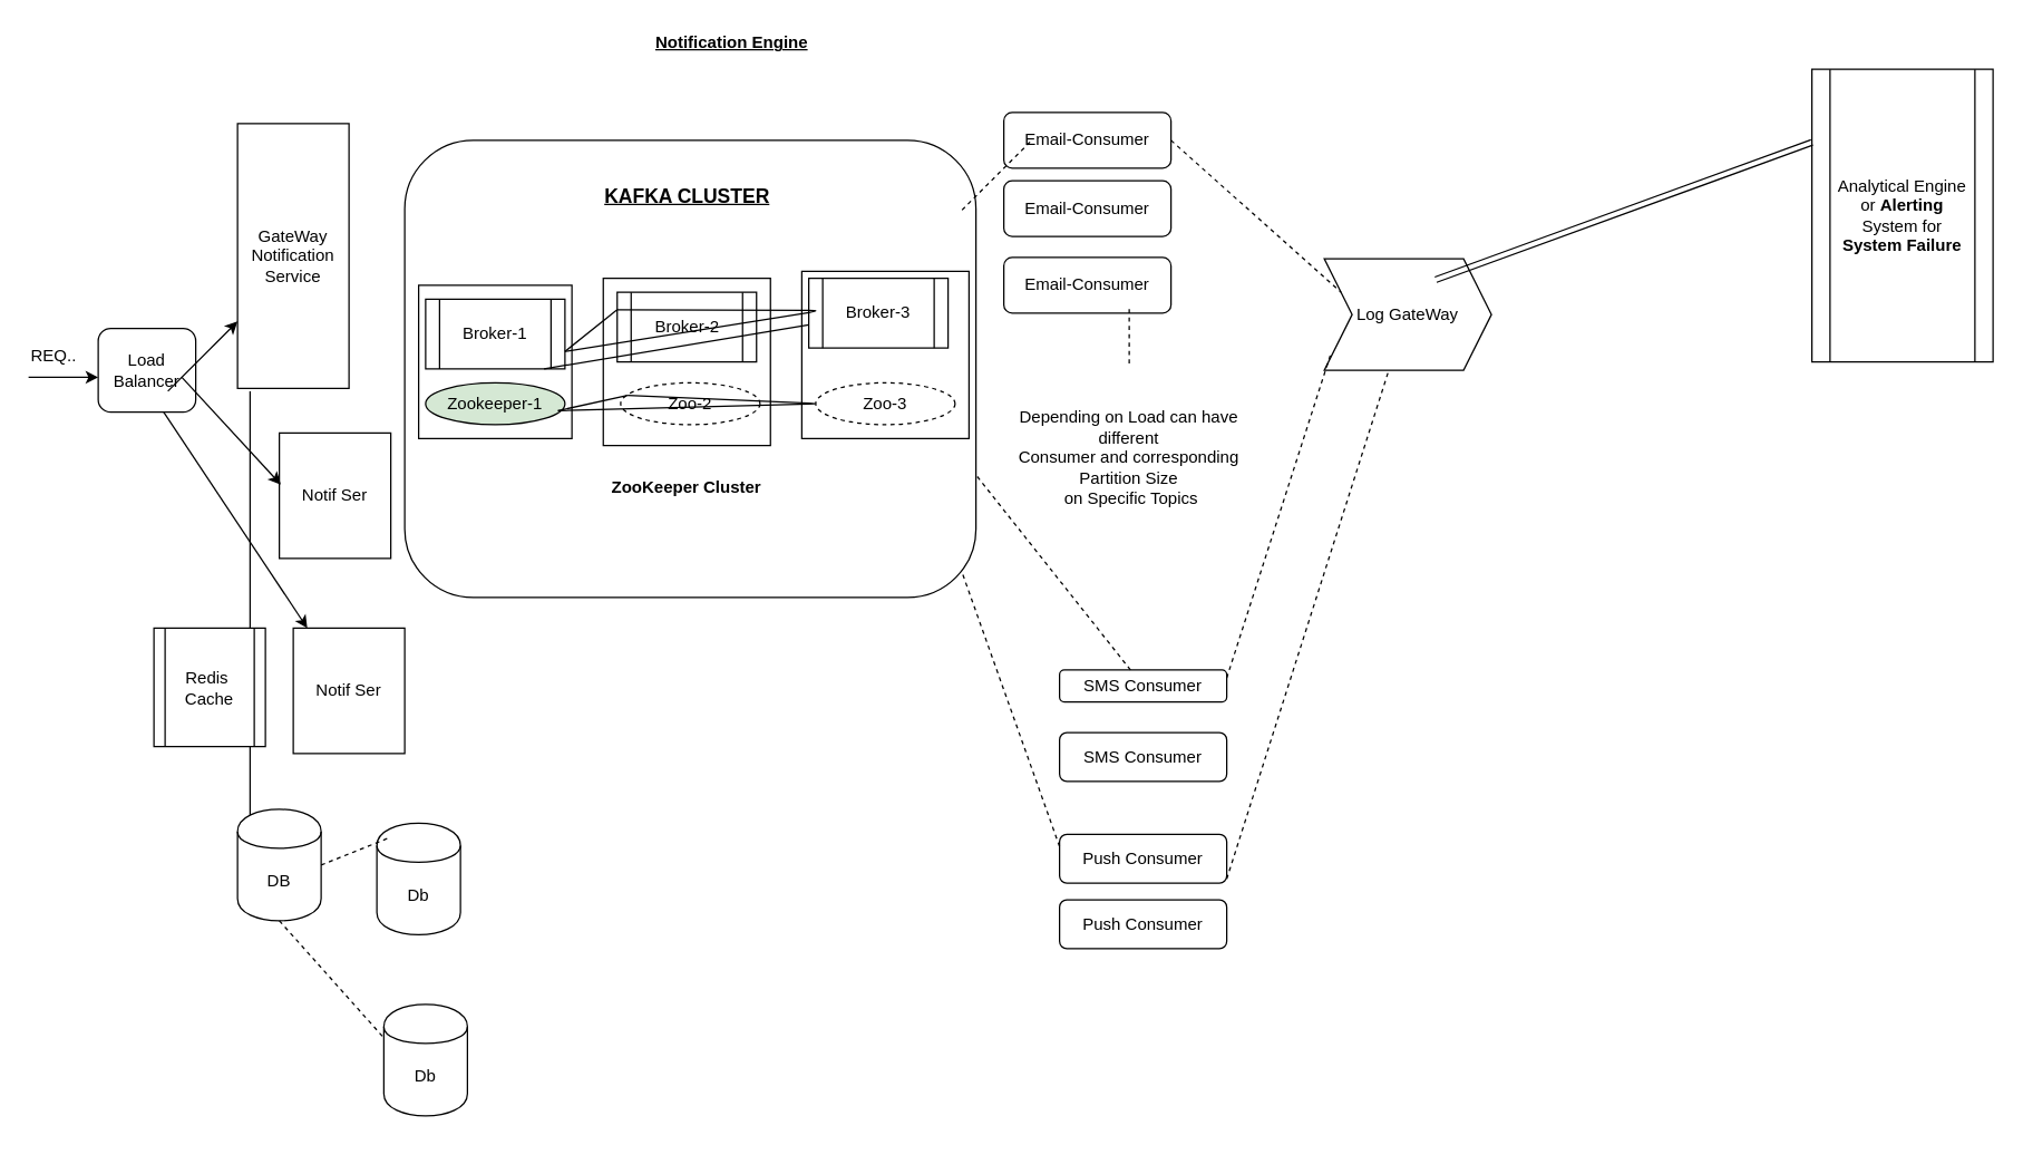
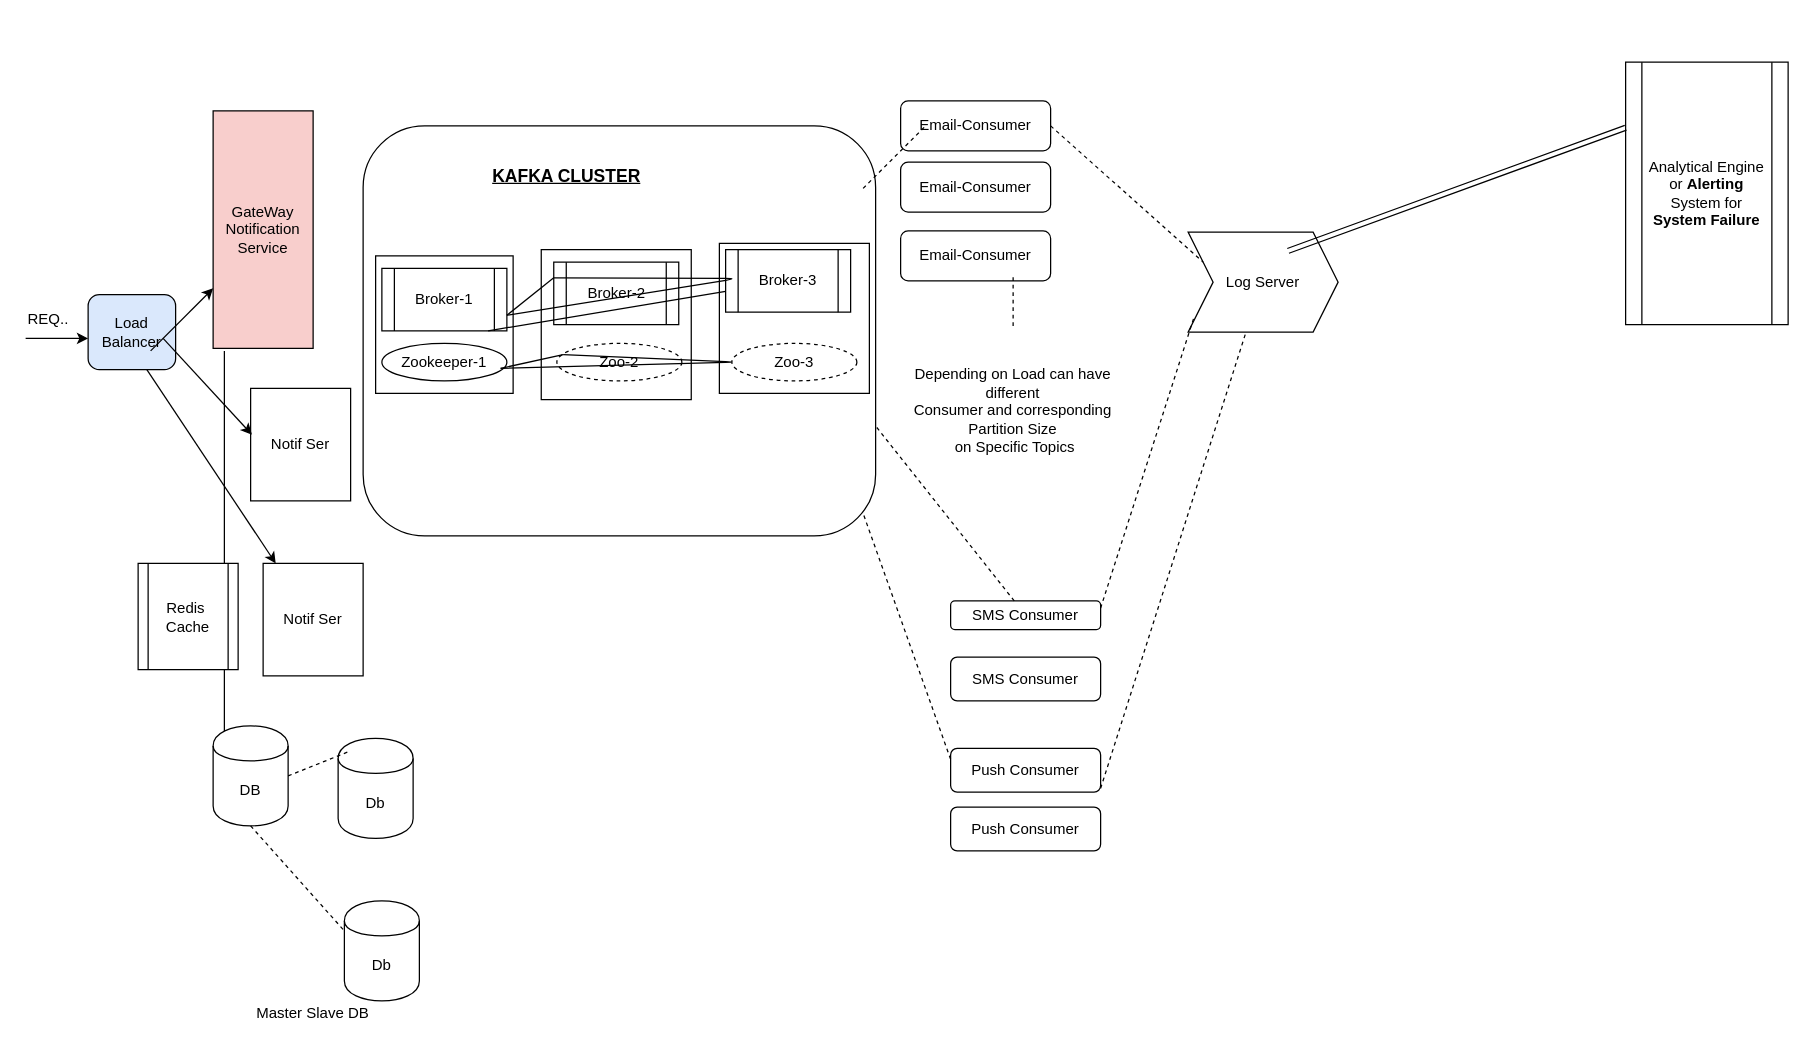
  <mxCell id="0" />
  <mxCell id="1" parent="0" />
- <mxCell id="2" value="Load Balancer" style="rounded=1;whiteSpace=wrap;html=1;" vertex="1" parent="1"><mxGeometry x="70" y="235" width="70" height="60" as="geometry" /></mxCell>
+ <mxCell id="2" value="Load Balancer" style="rounded=1;whiteSpace=wrap;html=1;fillColor=#dae8fc;" vertex="1" parent="1"><mxGeometry x="70" y="235" width="70" height="60" as="geometry" /></mxCell>
  <mxCell id="3" value="Notif Ser" style="rounded=0;whiteSpace=wrap;html=1;" vertex="1" parent="1"><mxGeometry x="210" y="450" width="80" height="90" as="geometry" /></mxCell>
  <mxCell id="4" value="Notif Ser" style="rounded=0;whiteSpace=wrap;html=1;" vertex="1" parent="1"><mxGeometry x="200" y="310" width="80" height="90" as="geometry" /></mxCell>
- <mxCell id="5" value="GateWay&lt;br&gt;Notification Service" style="rounded=0;whiteSpace=wrap;html=1;" vertex="1" parent="1"><mxGeometry x="170" y="88" width="80" height="190" as="geometry" /></mxCell>
+ <mxCell id="5" value="GateWay&lt;br&gt;Notification Service" style="rounded=0;whiteSpace=wrap;html=1;fillColor=#f8cecc;" vertex="1" parent="1"><mxGeometry x="170" y="88" width="80" height="190" as="geometry" /></mxCell>
  <mxCell id="6" value="" style="rounded=1;whiteSpace=wrap;html=1;" vertex="1" parent="1"><mxGeometry x="290" y="100" width="410" height="328" as="geometry" /></mxCell>
  <mxCell id="7" value="" style="whiteSpace=wrap;html=1;aspect=fixed;" vertex="1" parent="1"><mxGeometry x="300" y="204" width="110" height="110" as="geometry" /></mxCell>
- <mxCell id="8" value="&lt;b&gt;&lt;font style=&quot;font-size: 14px&quot;&gt;&lt;u&gt;KAFKA CLUSTER&lt;/u&gt;&lt;/font&gt;&lt;/b&gt;" style="text;html=1;strokeColor=none;fillColor=none;align=center;verticalAlign=middle;whiteSpace=wrap;rounded=0;" vertex="1" parent="1"><mxGeometry x="397.5" y="130" width="190" height="20" as="geometry" /></mxCell>
+ <mxCell id="8" value="&lt;b&gt;&lt;font style=&quot;font-size: 14px&quot;&gt;&lt;u&gt;KAFKA CLUSTER&lt;/u&gt;&lt;/font&gt;&lt;/b&gt;" style="text;html=1;strokeColor=none;fillColor=none;align=center;verticalAlign=middle;whiteSpace=wrap;rounded=0;" vertex="1" parent="1"><mxGeometry x="357.5" y="130" width="190" height="20" as="geometry" /></mxCell>
  <mxCell id="9" value="" style="whiteSpace=wrap;html=1;aspect=fixed;" vertex="1" parent="1"><mxGeometry x="432.5" y="199" width="120" height="120" as="geometry" /></mxCell>
  <mxCell id="10" value="" style="whiteSpace=wrap;html=1;aspect=fixed;" vertex="1" parent="1"><mxGeometry x="575" y="194" width="120" height="120" as="geometry" /></mxCell>
  <mxCell id="11" value="Broker-1" style="shape=process;whiteSpace=wrap;html=1;backgroundOutline=1;" vertex="1" parent="1"><mxGeometry x="305" y="214" width="100" height="50" as="geometry" /></mxCell>
  <mxCell id="12" value="Broker-2" style="shape=process;whiteSpace=wrap;html=1;backgroundOutline=1;" vertex="1" parent="1"><mxGeometry x="442.5" y="209" width="100" height="50" as="geometry" /></mxCell>
  <mxCell id="13" value="Broker-3" style="shape=process;whiteSpace=wrap;html=1;backgroundOutline=1;" vertex="1" parent="1"><mxGeometry x="580" y="199" width="100" height="50" as="geometry" /></mxCell>
- <mxCell id="14" value="Zookeeper-1" style="ellipse;whiteSpace=wrap;html=1;fillColor=#d5e8d4;" vertex="1" parent="1"><mxGeometry x="305" y="274" width="100" height="30" as="geometry" /></mxCell>
+ <mxCell id="14" value="Zookeeper-1" style="ellipse;whiteSpace=wrap;html=1;" vertex="1" parent="1"><mxGeometry x="305" y="274" width="100" height="30" as="geometry" /></mxCell>
  <mxCell id="15" value="Zoo-2" style="ellipse;whiteSpace=wrap;html=1;dashed=1;" vertex="1" parent="1"><mxGeometry x="445" y="274" width="100" height="30" as="geometry" /></mxCell>
  <mxCell id="16" value="Zoo-3" style="ellipse;whiteSpace=wrap;html=1;dashed=1;" vertex="1" parent="1"><mxGeometry x="585" y="274" width="100" height="30" as="geometry" /></mxCell>
  <mxCell id="17" value="" style="endArrow=none;html=1;entryX=0.05;entryY=0.3;entryDx=0;entryDy=0;entryPerimeter=0;" edge="1" parent="1" target="15"><mxGeometry width="50" height="50" relative="1" as="geometry"><mxPoint x="400" y="294" as="sourcePoint" /><mxPoint x="450" y="244" as="targetPoint" /></mxGeometry></mxCell>
  <mxCell id="18" value="" style="endArrow=none;html=1;entryX=0.05;entryY=0.3;entryDx=0;entryDy=0;entryPerimeter=0;" edge="1" parent="1" target="15"><mxGeometry width="50" height="50" relative="1" as="geometry"><mxPoint x="400" y="294" as="sourcePoint" /><mxPoint x="450" y="283" as="targetPoint" /><Array as="points"><mxPoint x="590" y="289" /></Array></mxGeometry></mxCell>
  <mxCell id="19" value="" style="endArrow=none;html=1;" edge="1" parent="1" target="13"><mxGeometry width="50" height="50" relative="1" as="geometry"><mxPoint x="390" y="264" as="sourcePoint" /><mxPoint x="440" y="214" as="targetPoint" /></mxGeometry></mxCell>
  <mxCell id="20" value="" style="endArrow=none;html=1;exitX=1;exitY=0.75;exitDx=0;exitDy=0;entryX=0;entryY=0.25;entryDx=0;entryDy=0;" edge="1" parent="1" source="11" target="12"><mxGeometry width="50" height="50" relative="1" as="geometry"><mxPoint x="390" y="264" as="sourcePoint" /><mxPoint x="440" y="214" as="targetPoint" /></mxGeometry></mxCell>
  <mxCell id="21" value="" style="endArrow=none;html=1;exitX=1;exitY=0.75;exitDx=0;exitDy=0;entryX=0;entryY=0.25;entryDx=0;entryDy=0;" edge="1" parent="1" source="11" target="12"><mxGeometry width="50" height="50" relative="1" as="geometry"><mxPoint x="405" y="251.5" as="sourcePoint" /><mxPoint x="442.5" y="221.5" as="targetPoint" /><Array as="points"><mxPoint x="590" y="222" /></Array></mxGeometry></mxCell>
  <mxCell id="22" value="DB" style="shape=cylinder;whiteSpace=wrap;html=1;boundedLbl=1;backgroundOutline=1;" vertex="1" parent="1"><mxGeometry x="170" y="580" width="60" height="80" as="geometry" /></mxCell>
  <mxCell id="23" value="Db" style="shape=cylinder;whiteSpace=wrap;html=1;boundedLbl=1;backgroundOutline=1;" vertex="1" parent="1"><mxGeometry x="270" y="590" width="60" height="80" as="geometry" /></mxCell>
  <mxCell id="24" value="Db" style="shape=cylinder;whiteSpace=wrap;html=1;boundedLbl=1;backgroundOutline=1;" vertex="1" parent="1"><mxGeometry x="275" y="720" width="60" height="80" as="geometry" /></mxCell>
  <mxCell id="25" value="" style="endArrow=none;dashed=1;html=1;exitX=1;exitY=0.5;exitDx=0;exitDy=0;" edge="1" parent="1" source="22"><mxGeometry width="50" height="50" relative="1" as="geometry"><mxPoint x="230" y="650" as="sourcePoint" /><mxPoint x="280" y="600" as="targetPoint" /></mxGeometry></mxCell>
  <mxCell id="26" value="" style="endArrow=none;dashed=1;html=1;exitX=0.5;exitY=1;exitDx=0;exitDy=0;entryX=0;entryY=0.3;entryDx=0;entryDy=0;" edge="1" parent="1" source="22" target="24"><mxGeometry width="50" height="50" relative="1" as="geometry"><mxPoint x="200" y="700" as="sourcePoint" /><mxPoint x="250" y="650" as="targetPoint" /></mxGeometry></mxCell>
  <mxCell id="27" value="" style="endArrow=none;html=1;exitX=0.15;exitY=0.05;exitDx=0;exitDy=0;exitPerimeter=0;" edge="1" parent="1" source="22"><mxGeometry width="50" height="50" relative="1" as="geometry"><mxPoint x="160" y="330" as="sourcePoint" /><mxPoint x="179" y="280" as="targetPoint" /></mxGeometry></mxCell>
  <mxCell id="28" value="Redis&amp;nbsp;&lt;br&gt;Cache" style="shape=process;whiteSpace=wrap;html=1;backgroundOutline=1;" vertex="1" parent="1"><mxGeometry x="110" y="450" width="80" height="85" as="geometry" /></mxCell>
  <mxCell id="29" value="" style="endArrow=classic;html=1;" edge="1" parent="1"><mxGeometry width="50" height="50" relative="1" as="geometry"><mxPoint x="120" y="280" as="sourcePoint" /><mxPoint x="170" y="230" as="targetPoint" /></mxGeometry></mxCell>
  <mxCell id="30" value="" style="endArrow=classic;html=1;entryX=0.013;entryY=0.411;entryDx=0;entryDy=0;entryPerimeter=0;" edge="1" parent="1" target="4"><mxGeometry width="50" height="50" relative="1" as="geometry"><mxPoint x="130" y="270" as="sourcePoint" /><mxPoint x="180" y="320" as="targetPoint" /></mxGeometry></mxCell>
  <mxCell id="31" value="" style="endArrow=classic;html=1;exitX=0.671;exitY=1;exitDx=0;exitDy=0;exitPerimeter=0;" edge="1" parent="1" source="2" target="3"><mxGeometry width="50" height="50" relative="1" as="geometry"><mxPoint x="120" y="390" as="sourcePoint" /><mxPoint x="170" y="340" as="targetPoint" /></mxGeometry></mxCell>
+ <mxCell id="32" value="Master Slave DB" style="text;html=1;strokeColor=none;fillColor=none;align=center;verticalAlign=middle;whiteSpace=wrap;rounded=0;" vertex="1" parent="1"><mxGeometry x="170" y="800" width="160" height="20" as="geometry" /></mxCell>
  <mxCell id="33" value="" style="endArrow=classic;html=1;" edge="1" parent="1"><mxGeometry width="50" height="50" relative="1" as="geometry"><mxPoint x="20" y="270" as="sourcePoint" /><mxPoint x="70" y="270" as="targetPoint" /></mxGeometry></mxCell>
  <mxCell id="34" value="REQ.." style="text;html=1;resizable=0;points=[];autosize=1;align=left;verticalAlign=top;spacingTop=-4;" vertex="1" parent="1"><mxGeometry x="20" y="245" width="50" height="20" as="geometry" /></mxCell>
  <mxCell id="35" value="Email-Consumer" style="rounded=1;whiteSpace=wrap;html=1;" vertex="1" parent="1"><mxGeometry x="720" y="80" width="120" height="40" as="geometry" /></mxCell>
  <mxCell id="36" value="SMS Consumer" style="rounded=1;whiteSpace=wrap;html=1;" vertex="1" parent="1"><mxGeometry x="760" y="480" width="120" height="23" as="geometry" /></mxCell>
  <mxCell id="37" value="Email-Consumer" style="rounded=1;whiteSpace=wrap;html=1;" vertex="1" parent="1"><mxGeometry x="720" y="129" width="120" height="40" as="geometry" /></mxCell>
  <mxCell id="38" value="Email-Consumer" style="rounded=1;whiteSpace=wrap;html=1;" vertex="1" parent="1"><mxGeometry x="720" y="184" width="120" height="40" as="geometry" /></mxCell>
  <mxCell id="39" value="SMS Consumer" style="rounded=1;whiteSpace=wrap;html=1;" vertex="1" parent="1"><mxGeometry x="760" y="525" width="120" height="35" as="geometry" /></mxCell>
  <mxCell id="40" value="Push Consumer" style="rounded=1;whiteSpace=wrap;html=1;" vertex="1" parent="1"><mxGeometry x="760" y="598" width="120" height="35" as="geometry" /></mxCell>
  <mxCell id="41" value="Push Consumer" style="rounded=1;whiteSpace=wrap;html=1;" vertex="1" parent="1"><mxGeometry x="760" y="645" width="120" height="35" as="geometry" /></mxCell>
  <mxCell id="42" value="" style="endArrow=none;dashed=1;html=1;" edge="1" parent="1"><mxGeometry width="50" height="50" relative="1" as="geometry"><mxPoint x="810" y="260" as="sourcePoint" /><mxPoint x="810" y="220" as="targetPoint" /></mxGeometry></mxCell>
- <mxCell id="43" value="Log GateWay" style="shape=step;perimeter=stepPerimeter;whiteSpace=wrap;html=1;fixedSize=1;" vertex="1" parent="1"><mxGeometry x="950" y="185" width="120" height="80" as="geometry" /></mxCell>
+ <mxCell id="43" value="Log Server" style="shape=step;perimeter=stepPerimeter;whiteSpace=wrap;html=1;fixedSize=1;" vertex="1" parent="1"><mxGeometry x="950" y="185" width="120" height="80" as="geometry" /></mxCell>
  <mxCell id="44" value="Analytical Engine&lt;br&gt;or &lt;b&gt;Alerting&lt;/b&gt; System for &lt;b&gt;System Failure&lt;/b&gt;" style="shape=process;whiteSpace=wrap;html=1;backgroundOutline=1;" vertex="1" parent="1"><mxGeometry x="1300" y="49" width="130" height="210" as="geometry" /></mxCell>
  <mxCell id="45" value="" style="shape=link;html=1;entryX=0;entryY=0.25;entryDx=0;entryDy=0;" edge="1" parent="1" target="44"><mxGeometry width="50" height="50" relative="1" as="geometry"><mxPoint x="1030" y="200" as="sourcePoint" /><mxPoint x="1090" y="150" as="targetPoint" /></mxGeometry></mxCell>
  <mxCell id="46" value="" style="endArrow=none;dashed=1;html=1;exitX=1;exitY=0.5;exitDx=0;exitDy=0;entryX=0;entryY=0.25;entryDx=0;entryDy=0;" edge="1" parent="1" source="35" target="43"><mxGeometry width="50" height="50" relative="1" as="geometry"><mxPoint x="820" y="130" as="sourcePoint" /><mxPoint x="870" y="80" as="targetPoint" /></mxGeometry></mxCell>
  <mxCell id="47" value="" style="endArrow=none;dashed=1;html=1;entryX=0.042;entryY=0.838;entryDx=0;entryDy=0;entryPerimeter=0;exitX=1;exitY=0.25;exitDx=0;exitDy=0;" edge="1" parent="1" source="36" target="43"><mxGeometry width="50" height="50" relative="1" as="geometry"><mxPoint x="840" y="330" as="sourcePoint" /><mxPoint x="890" y="280" as="targetPoint" /></mxGeometry></mxCell>
  <mxCell id="48" value="" style="endArrow=none;dashed=1;html=1;entryX=0.383;entryY=1.013;entryDx=0;entryDy=0;entryPerimeter=0;" edge="1" parent="1" target="43"><mxGeometry width="50" height="50" relative="1" as="geometry"><mxPoint x="880" y="630" as="sourcePoint" /><mxPoint x="990" y="460" as="targetPoint" /></mxGeometry></mxCell>
  <mxCell id="49" value="" style="endArrow=none;dashed=1;html=1;" edge="1" parent="1"><mxGeometry width="50" height="50" relative="1" as="geometry"><mxPoint x="690" y="150" as="sourcePoint" /><mxPoint x="740" y="100" as="targetPoint" /></mxGeometry></mxCell>
  <mxCell id="50" value="" style="endArrow=none;dashed=1;html=1;entryX=1;entryY=0.732;entryDx=0;entryDy=0;entryPerimeter=0;" edge="1" parent="1" source="36" target="6"><mxGeometry width="50" height="50" relative="1" as="geometry"><mxPoint x="649.289" y="371.5" as="sourcePoint" /><mxPoint x="649.289" y="321.5" as="targetPoint" /></mxGeometry></mxCell>
  <mxCell id="51" value="" style="endArrow=none;dashed=1;html=1;exitX=0;exitY=0.25;exitDx=0;exitDy=0;" edge="1" parent="1" source="40"><mxGeometry width="50" height="50" relative="1" as="geometry"><mxPoint x="640" y="460" as="sourcePoint" /><mxPoint x="690" y="410" as="targetPoint" /></mxGeometry></mxCell>
- <mxCell id="52" value="&lt;b&gt;ZooKeeper Cluster&lt;/b&gt;" style="text;html=1;strokeColor=none;fillColor=none;align=center;verticalAlign=middle;whiteSpace=wrap;rounded=0;" vertex="1" parent="1"><mxGeometry x="405" y="339" width="175" height="20" as="geometry" /></mxCell>
- <mxCell id="53" value="&lt;b&gt;&lt;u&gt;Notification Engine&lt;/u&gt;&lt;/b&gt;" style="text;html=1;strokeColor=none;fillColor=none;align=center;verticalAlign=middle;whiteSpace=wrap;rounded=0;" vertex="1" parent="1"><mxGeometry x="290" y="20" width="470" height="20" as="geometry" /></mxCell>
  <mxCell id="54" value="Depending on Load can have different &lt;br&gt;Consumer and corresponding Partition Size&lt;br&gt;&amp;nbsp;on Specific Topics&lt;br&gt;&lt;br&gt;" style="text;html=1;strokeColor=none;fillColor=none;align=center;verticalAlign=middle;whiteSpace=wrap;rounded=0;" vertex="1" parent="1"><mxGeometry x="720" y="235" width="180" height="200" as="geometry" /></mxCell>
